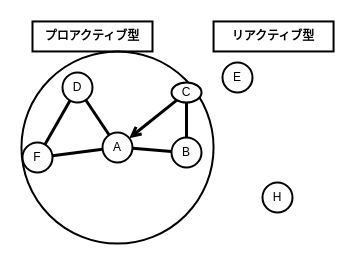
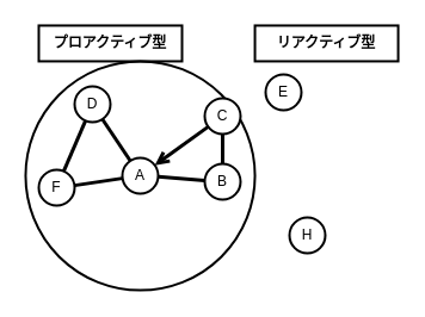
  <mxCell id="0" />
  <mxCell id="1" parent="0" />
  <mxCell id="2" value="" style="ellipse;whiteSpace=wrap;html=1;aspect=fixed;fillOpacity=0;strokeWidth=2;" vertex="1" parent="1"><mxGeometry x="20.95" y="50.95" width="192.11" height="192.11" as="geometry" /></mxCell>
  <mxCell id="3" value="A" style="ellipse;whiteSpace=wrap;html=1;aspect=fixed;strokeWidth=2;" vertex="1" parent="1"><mxGeometry x="102" y="132" width="30" height="30" as="geometry" /></mxCell>
  <mxCell id="4" value="D" style="ellipse;whiteSpace=wrap;html=1;aspect=fixed;strokeWidth=2;" vertex="1" parent="1"><mxGeometry x="62" y="72" width="30" height="30" as="geometry" /></mxCell>
- <mxCell id="5" value="H" style="ellipse;whiteSpace=wrap;html=1;aspect=fixed;strokeWidth=2;direction=south;" vertex="1" parent="1"><mxGeometry x="262" y="182" width="30" height="30" as="geometry" /></mxCell>
+ <mxCell id="5" value="H" style="ellipse;whiteSpace=wrap;html=1;aspect=fixed;strokeWidth=2;direction=south;" vertex="1" parent="1"><mxGeometry x="242" y="182" width="30" height="30" as="geometry" /></mxCell>
  <mxCell id="6" value="E" style="ellipse;whiteSpace=wrap;html=1;aspect=fixed;strokeWidth=2;" vertex="1" parent="1"><mxGeometry x="222" y="62" width="30" height="30" as="geometry" /></mxCell>
- <mxCell id="7" value="C" style="ellipse;whiteSpace=wrap;html=1;aspect=fixed;strokeWidth=2;" vertex="1" parent="1"><mxGeometry x="171" y="82" width="30" height="20" as="geometry" /></mxCell>
+ <mxCell id="7" value="C" style="ellipse;whiteSpace=wrap;html=1;aspect=fixed;strokeWidth=2;" vertex="1" parent="1"><mxGeometry x="171" y="82" width="30" height="30" as="geometry" /></mxCell>
  <mxCell id="8" value="B" style="ellipse;whiteSpace=wrap;html=1;aspect=fixed;strokeWidth=2;" vertex="1" parent="1"><mxGeometry x="171" y="137" width="30" height="30" as="geometry" /></mxCell>
- <mxCell id="9" value="F" style="ellipse;whiteSpace=wrap;html=1;aspect=fixed;strokeWidth=2;" vertex="1" parent="1"><mxGeometry x="22" y="142" width="30" height="30" as="geometry" /></mxCell>
+ <mxCell id="9" value="F" style="ellipse;whiteSpace=wrap;html=1;aspect=fixed;strokeWidth=2;" vertex="1" parent="1"><mxGeometry x="32" y="142" width="30" height="30" as="geometry" /></mxCell>
  <mxCell id="10" value="" style="endArrow=none;html=1;rounded=0;strokeWidth=3;" edge="1" parent="1" source="4" target="3"><mxGeometry width="50" height="50" relative="1" as="geometry"><mxPoint x="89.23" y="98.73" as="sourcePoint" /><mxPoint x="144.775" y="162.002" as="targetPoint" /></mxGeometry></mxCell>
  <mxCell id="11" value="" style="endArrow=none;html=1;rounded=0;strokeWidth=3;" edge="1" parent="1" source="9" target="3"><mxGeometry width="50" height="50" relative="1" as="geometry"><mxPoint x="95" y="109" as="sourcePoint" /><mxPoint x="119" y="145" as="targetPoint" /></mxGeometry></mxCell>
  <mxCell id="12" value="" style="endArrow=none;html=1;rounded=0;strokeWidth=3;" edge="1" parent="1" source="3" target="8"><mxGeometry width="50" height="50" relative="1" as="geometry"><mxPoint x="115" y="129" as="sourcePoint" /><mxPoint x="139" y="165" as="targetPoint" /></mxGeometry></mxCell>
  <mxCell id="13" value="" style="endArrow=open;html=1;rounded=0;strokeWidth=3;" edge="1" parent="1" source="7" target="3"><mxGeometry width="50" height="50" relative="1" as="geometry"><mxPoint x="125" y="139" as="sourcePoint" /><mxPoint x="149" y="175" as="targetPoint" /></mxGeometry></mxCell>
  <mxCell id="14" value="" style="endArrow=none;html=1;rounded=0;strokeWidth=3;" edge="1" parent="1" source="7" target="8"><mxGeometry width="50" height="50" relative="1" as="geometry"><mxPoint x="135" y="149" as="sourcePoint" /><mxPoint x="159" y="185" as="targetPoint" /></mxGeometry></mxCell>
  <mxCell id="15" value="" style="endArrow=none;html=1;rounded=0;strokeWidth=3;" edge="1" parent="1" source="4" target="9"><mxGeometry width="50" height="50" relative="1" as="geometry"><mxPoint x="165" y="179" as="sourcePoint" /><mxPoint x="189" y="215" as="targetPoint" /></mxGeometry></mxCell>
  <mxCell id="16" value="プロアクティブ型" style="text;html=1;align=center;verticalAlign=middle;whiteSpace=wrap;rounded=0;strokeColor=default;strokeWidth=2;fontSize=12;fontStyle=1" vertex="1" parent="1"><mxGeometry x="32" y="20.95" width="120" height="30" as="geometry" /></mxCell>
  <mxCell id="17" value="リアクティブ型" style="text;html=1;align=center;verticalAlign=middle;whiteSpace=wrap;rounded=0;strokeColor=default;strokeWidth=2;fontSize=12;fontStyle=1" vertex="1" parent="1"><mxGeometry x="213.06" y="20.95" width="120" height="30" as="geometry" /></mxCell>
